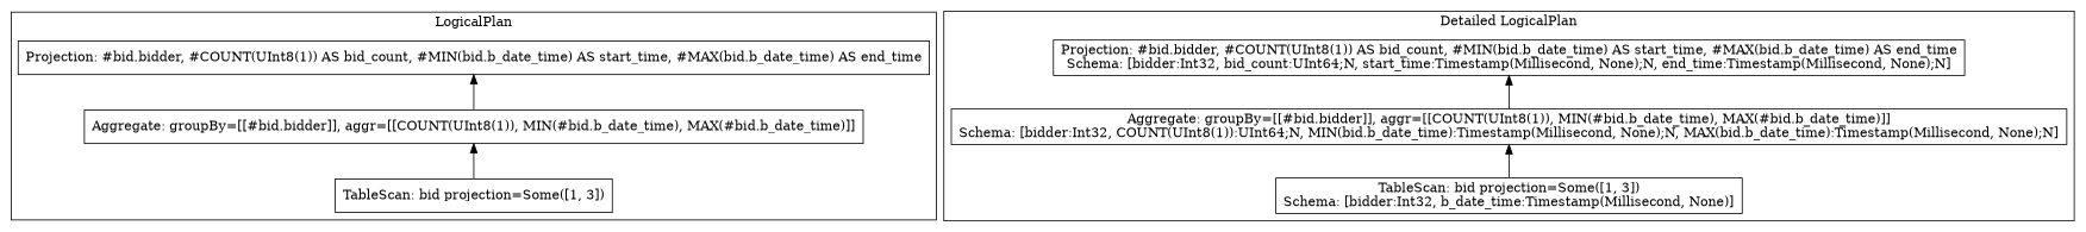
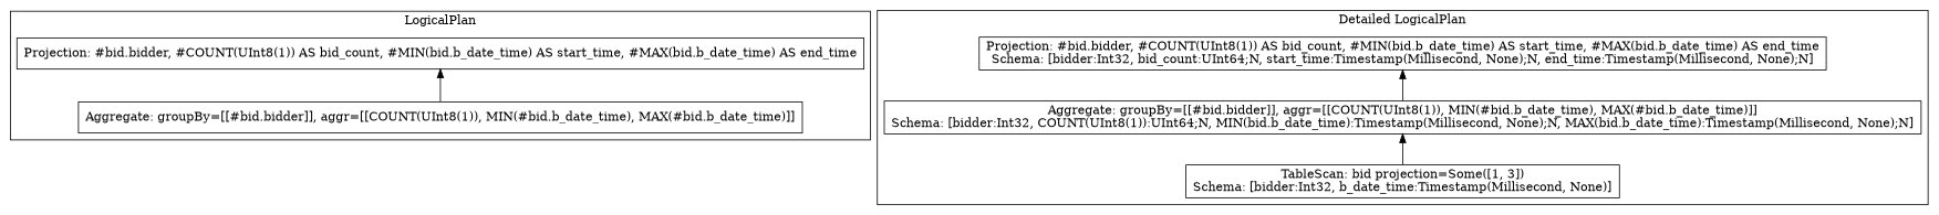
  digraph {
    node [shape=box]
    edge [arrowhead=none arrowtail=normal dir=back]
    n1 [label="Projection: #bid.bidder, #COUNT(UInt8(1)) AS bid_count, #MIN(bid.b_date_time) AS start_time, #MAX(bid.b_date_time) AS end_time"]
    n2 [label="Aggregate: groupBy=[[#bid.bidder]], aggr=[[COUNT(UInt8(1)), MIN(#bid.b_date_time), MAX(#bid.b_date_time)]]"]
-   n3 [label="TableScan: bid projection=Some([1, 3])"]
    n4 [label="Projection: #bid.bidder, #COUNT(UInt8(1)) AS bid_count, #MIN(bid.b_date_time) AS start_time, #MAX(bid.b_date_time) AS end_time\nSchema: [bidder:Int32, bid_count:UInt64;N, start_time:Timestamp(Millisecond, None);N, end_time:Timestamp(Millisecond, None);N]"]
    n5 [label="Aggregate: groupBy=[[#bid.bidder]], aggr=[[COUNT(UInt8(1)), MIN(#bid.b_date_time), MAX(#bid.b_date_time)]]\nSchema: [bidder:Int32, COUNT(UInt8(1)):UInt64;N, MIN(bid.b_date_time):Timestamp(Millisecond, None);N, MAX(bid.b_date_time):Timestamp(Millisecond, None);N]"]
    n6 [label="TableScan: bid projection=Some([1, 3])\nSchema: [bidder:Int32, b_date_time:Timestamp(Millisecond, None)]"]
    subgraph cluster_1 {
      label=LogicalPlan
      n1
      n2
-     n3
    }
    subgraph cluster_2 {
      label="Detailed LogicalPlan"
      n4
      n5
      n6
    }
    n1 -> n2
-   n2 -> n3
    n4 -> n5
    n5 -> n6
  }
